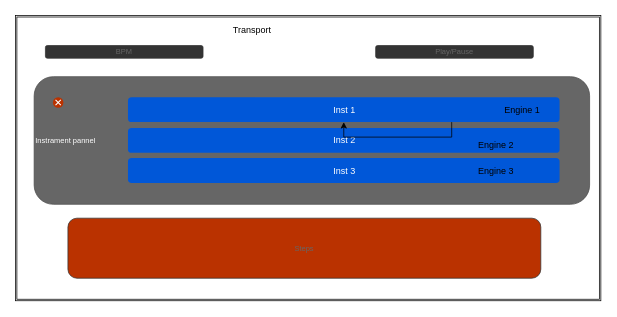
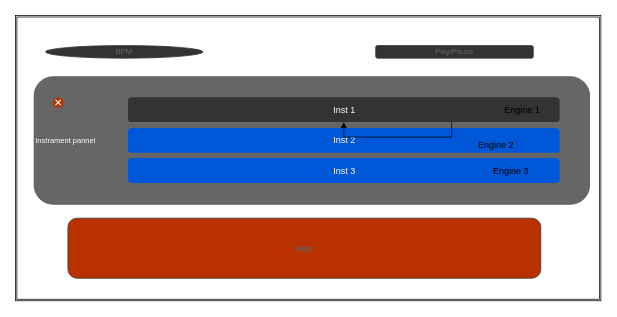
  <mxCell id="0" />
  <mxCell id="1" parent="0" />
  <mxCell id="2" value="" style="shape=ext;double=1;rounded=0;whiteSpace=wrap;html=1;align=left;" vertex="1" parent="1"><mxGeometry x="20" y="20" width="780" height="380" as="geometry" /></mxCell>
- <mxCell id="3" value="BPM" style="rounded=1;html=1;shadow=0;dashed=0;whiteSpace=wrap;fontSize=10;fillColor=#333333;align=center;strokeColor=#333333;fontColor=#666666;" vertex="1" parent="1"><mxGeometry x="60" y="60" width="210" height="16.88" as="geometry" /></mxCell>
+ <mxCell id="3" value="BPM" style="ellipse;html=1;shadow=0;dashed=0;whiteSpace=wrap;fontSize=10;fillColor=#333333;align=center;strokeColor=#333333;fontColor=#666666;" vertex="1" parent="1"><mxGeometry x="60" y="60" width="210" height="16.88" as="geometry" /></mxCell>
  <mxCell id="4" value="Play/Pause" style="rounded=1;html=1;shadow=0;dashed=0;whiteSpace=wrap;fontSize=10;fillColor=#333333;align=center;strokeColor=#333333;fontColor=#666666;" vertex="1" parent="1"><mxGeometry x="500" y="60" width="210" height="16.88" as="geometry" /></mxCell>
  <mxCell id="5" value="Steps" style="rounded=1;html=1;shadow=0;dashed=0;whiteSpace=wrap;fontSize=10;fillColor=#ba3200;align=center;strokeColor=#333333;fontColor=#666666;" vertex="1" parent="1"><mxGeometry x="90" y="290" width="630" height="80" as="geometry" /></mxCell>
  <mxCell id="6" value="&lt;div&gt;&lt;span&gt;Instrament pannel&lt;/span&gt;&lt;/div&gt;" style="rounded=1;html=1;shadow=0;dashed=0;whiteSpace=wrap;fontSize=10;fillColor=#666666;align=left;strokeColor=#4D4D4D;fontColor=#ffffff;" vertex="1" parent="1"><mxGeometry x="45" y="101.5" width="740" height="170" as="geometry" /></mxCell>
- <mxCell id="7" value="Inst 1" style="rounded=1;fillColor=#0057D8;align=center;strokeColor=none;html=1;fontColor=#ffffff;fontSize=12" vertex="1" parent="1"><mxGeometry x="170" y="129" width="575" height="33" as="geometry" /></mxCell>
+ <mxCell id="7" value="Inst 1" style="rounded=1;fillColor=#333333;align=center;strokeColor=none;html=1;fontColor=#ffffff;fontSize=12;" vertex="1" parent="1"><mxGeometry x="170" y="129" width="575" height="33" as="geometry" /></mxCell>
  <mxCell id="8" value="" style="html=1;shadow=0;dashed=0;shape=mxgraph.atlassian.close;fillColor=#BA3200;strokeColor=none;html=1" vertex="1" parent="1"><mxGeometry x="70" y="129" width="14" height="14" as="geometry" /></mxCell>
  <mxCell id="9" value="Inst 2" style="rounded=1;fillColor=#0057D8;align=center;strokeColor=none;html=1;fontColor=#ffffff;fontSize=12" vertex="1" parent="1"><mxGeometry x="170" y="170" width="575" height="33" as="geometry" /></mxCell>
  <mxCell id="10" value="Inst 3" style="rounded=1;fillColor=#0057D8;align=center;strokeColor=none;html=1;fontColor=#ffffff;fontSize=12" vertex="1" parent="1"><mxGeometry x="170" y="210" width="575" height="33" as="geometry" /></mxCell>
  <mxCell id="11" style="edgeStyle=orthogonalEdgeStyle;rounded=0;orthogonalLoop=1;jettySize=auto;html=1;exitX=0.75;exitY=1;exitDx=0;exitDy=0;" edge="1" parent="1" source="7" target="7"><mxGeometry relative="1" as="geometry" /></mxCell>
- <mxCell id="12" value="Transport" style="text;html=1;align=center;verticalAlign=middle;resizable=0;points=[];autosize=1;" vertex="1" parent="1"><mxGeometry x="300" y="30" width="70" height="20" as="geometry" /></mxCell>
  <mxCell id="13" value="Engine 1" style="text;html=1;align=center;verticalAlign=middle;resizable=0;points=[];autosize=1;" vertex="1" parent="1"><mxGeometry x="665" y="135.5" width="60" height="20" as="geometry" /></mxCell>
  <mxCell id="14" value="Engine 2" style="text;html=1;align=center;verticalAlign=middle;resizable=0;points=[];autosize=1;" vertex="1" parent="1"><mxGeometry x="630" y="183" width="60" height="20" as="geometry" /></mxCell>
- <mxCell id="15" value="Engine 3" style="text;html=1;align=center;verticalAlign=middle;resizable=0;points=[];autosize=1;" vertex="1" parent="1"><mxGeometry x="630" y="216.5" width="60" height="20" as="geometry" /></mxCell>
+ <mxCell id="15" value="Engine 3" style="text;html=1;align=center;verticalAlign=middle;resizable=0;points=[];autosize=1;" vertex="1" parent="1"><mxGeometry x="650" y="216.5" width="60" height="20" as="geometry" /></mxCell>
